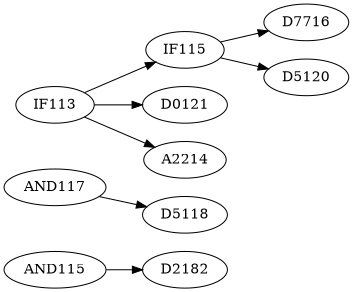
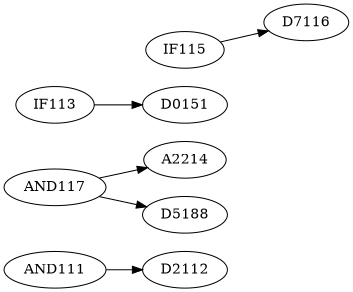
  digraph {
    rankdir=LR
-   AND111 [label=AND115]
-   D2112 [label=D2182]
+   AND111
+   D2112
    n3 [label=A2214]
    IF113
    IF115
-   D0121
-   D7116 [label=D7716]
-   D5120
+   D0121 [label=D0151]
+   D7116
    AND117
-   D5118
+   D5118 [label=D5188]
    AND111 -> D2112
-   IF113 -> n3
-   IF113 -> IF115
+   AND117 -> n3
    IF113 -> D0121
    IF115 -> D7116
-   IF115 -> D5120
    AND117 -> D5118
  }
